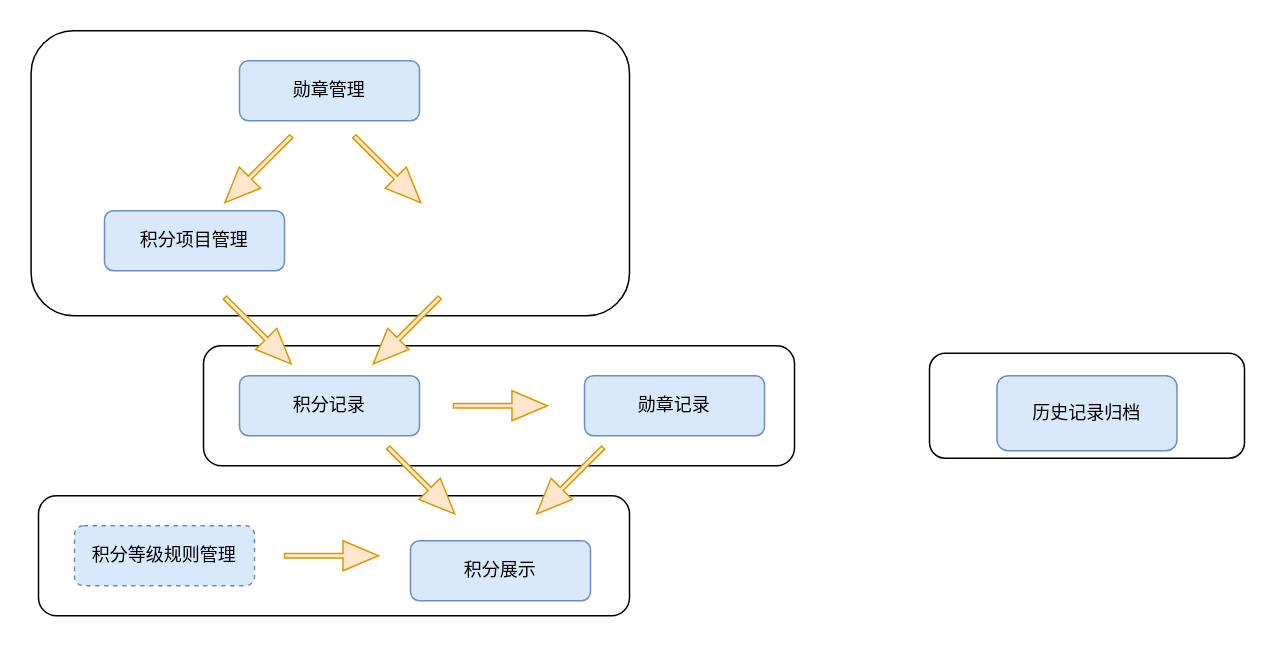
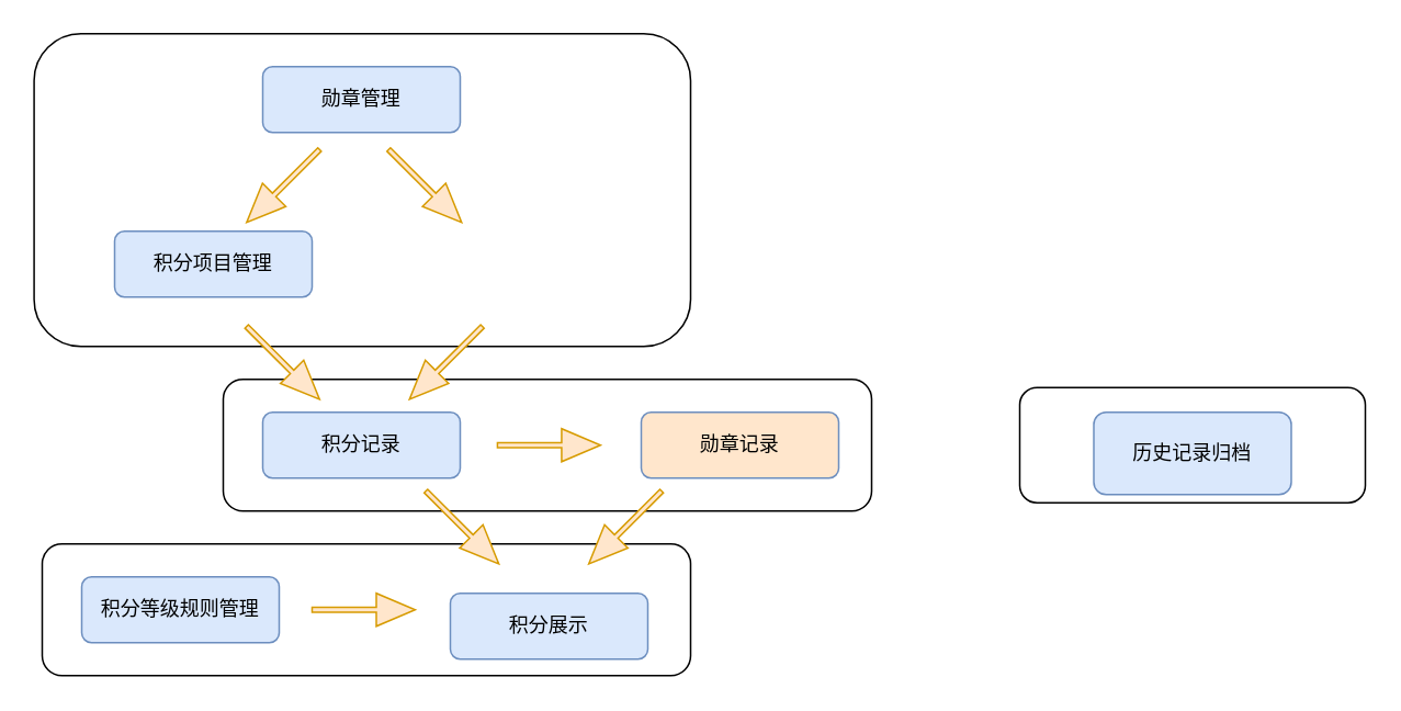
  <mxCell id="0" />
  <mxCell id="1" parent="0" />
  <mxCell id="2" value="" style="rounded=1;whiteSpace=wrap;html=1;gradientColor=none;" vertex="1" parent="1"><mxGeometry x="619" y="235" width="210" height="70" as="geometry" /></mxCell>
  <mxCell id="3" value="" style="rounded=1;whiteSpace=wrap;html=1;gradientColor=none;" vertex="1" parent="1"><mxGeometry x="25" y="330" width="394" height="80" as="geometry" /></mxCell>
  <mxCell id="4" value="" style="rounded=1;whiteSpace=wrap;html=1;gradientColor=none;" vertex="1" parent="1"><mxGeometry x="135" y="230" width="394" height="80" as="geometry" /></mxCell>
  <mxCell id="5" value="" style="rounded=1;whiteSpace=wrap;html=1;gradientColor=none;" vertex="1" parent="1"><mxGeometry x="20.06" y="20" width="398.94" height="190" as="geometry" /></mxCell>
  <mxCell id="6" value="勋章管理" style="rounded=1;whiteSpace=wrap;html=1;fillColor=#dae8fc;strokeColor=#6c8ebf;" vertex="1" parent="1"><mxGeometry x="159" y="40" width="120" height="40" as="geometry" /></mxCell>
  <mxCell id="7" value="积分项目管理" style="rounded=1;whiteSpace=wrap;html=1;fillColor=#dae8fc;strokeColor=#6c8ebf;" vertex="1" parent="1"><mxGeometry x="69" y="140" width="120" height="40" as="geometry" /></mxCell>
  <mxCell id="8" value="" style="html=1;shadow=0;dashed=0;align=center;verticalAlign=middle;shape=mxgraph.arrows2.arrow;dy=0.85;dx=23.62;notch=0;rounded=1;fillColor=#ffe6cc;strokeColor=#d79b00;rotation=-225;" vertex="1" parent="1"><mxGeometry x="140.06" y="102.5" width="62.62" height="20" as="geometry" /></mxCell>
  <mxCell id="9" value="" style="html=1;shadow=0;dashed=0;align=center;verticalAlign=middle;shape=mxgraph.arrows2.arrow;dy=0.85;dx=23.62;notch=0;rounded=1;fillColor=#ffe6cc;strokeColor=#d79b00;rotation=45;" vertex="1" parent="1"><mxGeometry x="226.38" y="102.5" width="62.62" height="20" as="geometry" /></mxCell>
- <mxCell id="10" value="积分等级规则管理" style="rounded=1;whiteSpace=wrap;html=1;fillColor=#dae8fc;strokeColor=#6c8ebf;dashed=1;" vertex="1" parent="1"><mxGeometry x="49" y="350" width="120" height="40" as="geometry" /></mxCell>
+ <mxCell id="10" value="积分等级规则管理" style="rounded=1;whiteSpace=wrap;html=1;fillColor=#dae8fc;strokeColor=#6c8ebf;" vertex="1" parent="1"><mxGeometry x="49" y="350" width="120" height="40" as="geometry" /></mxCell>
  <mxCell id="11" value="积分记录" style="rounded=1;whiteSpace=wrap;html=1;fillColor=#dae8fc;strokeColor=#6c8ebf;" vertex="1" parent="1"><mxGeometry x="159" y="250" width="120" height="40" as="geometry" /></mxCell>
- <mxCell id="12" value="勋章记录" style="rounded=1;whiteSpace=wrap;html=1;fillColor=#dae8fc;strokeColor=#6c8ebf;" vertex="1" parent="1"><mxGeometry x="389" y="250" width="120" height="40" as="geometry" /></mxCell>
+ <mxCell id="12" value="勋章记录" style="rounded=1;whiteSpace=wrap;html=1;fillColor=#ffe6cc;strokeColor=#6c8ebf;" vertex="1" parent="1"><mxGeometry x="389" y="250" width="120" height="40" as="geometry" /></mxCell>
  <mxCell id="13" value="" style="html=1;shadow=0;dashed=0;align=center;verticalAlign=middle;shape=mxgraph.arrows2.arrow;dy=0.85;dx=23.62;notch=0;rounded=1;fillColor=#ffe6cc;strokeColor=#d79b00;rotation=45;" vertex="1" parent="1"><mxGeometry x="140.06" y="210" width="62.62" height="20" as="geometry" /></mxCell>
  <mxCell id="14" value="" style="html=1;shadow=0;dashed=0;align=center;verticalAlign=middle;shape=mxgraph.arrows2.arrow;dy=0.85;dx=23.62;notch=0;rounded=1;fillColor=#ffe6cc;strokeColor=#d79b00;rotation=-225;" vertex="1" parent="1"><mxGeometry x="239" y="210" width="62.62" height="20" as="geometry" /></mxCell>
  <mxCell id="15" value="" style="html=1;shadow=0;dashed=0;align=center;verticalAlign=middle;shape=mxgraph.arrows2.arrow;dy=0.85;dx=23.62;notch=0;rounded=1;fillColor=#ffe6cc;strokeColor=#d79b00;rotation=0;" vertex="1" parent="1"><mxGeometry x="301.62" y="260" width="62.62" height="20" as="geometry" /></mxCell>
  <mxCell id="16" value="积分展示" style="rounded=1;whiteSpace=wrap;html=1;fillColor=#dae8fc;strokeColor=#6c8ebf;" vertex="1" parent="1"><mxGeometry x="273" y="360" width="120" height="40" as="geometry" /></mxCell>
  <mxCell id="17" value="" style="html=1;shadow=0;dashed=0;align=center;verticalAlign=middle;shape=mxgraph.arrows2.arrow;dy=0.85;dx=23.62;notch=0;rounded=1;fillColor=#ffe6cc;strokeColor=#d79b00;rotation=45;" vertex="1" parent="1"><mxGeometry x="249" y="310" width="62.62" height="20" as="geometry" /></mxCell>
  <mxCell id="18" value="" style="html=1;shadow=0;dashed=0;align=center;verticalAlign=middle;shape=mxgraph.arrows2.arrow;dy=0.85;dx=23.62;notch=0;rounded=1;fillColor=#ffe6cc;strokeColor=#d79b00;rotation=-225;" vertex="1" parent="1"><mxGeometry x="347.94" y="310" width="62.62" height="20" as="geometry" /></mxCell>
  <mxCell id="19" value="" style="html=1;shadow=0;dashed=0;align=center;verticalAlign=middle;shape=mxgraph.arrows2.arrow;dy=0.85;dx=23.62;notch=0;rounded=1;fillColor=#ffe6cc;strokeColor=#d79b00;rotation=0;" vertex="1" parent="1"><mxGeometry x="189" y="360" width="62.62" height="20" as="geometry" /></mxCell>
  <mxCell id="20" value="历史记录归档" style="rounded=1;whiteSpace=wrap;html=1;fillColor=#dae8fc;strokeColor=#6c8ebf;" vertex="1" parent="1"><mxGeometry x="664" y="250" width="120" height="50" as="geometry" /></mxCell>
